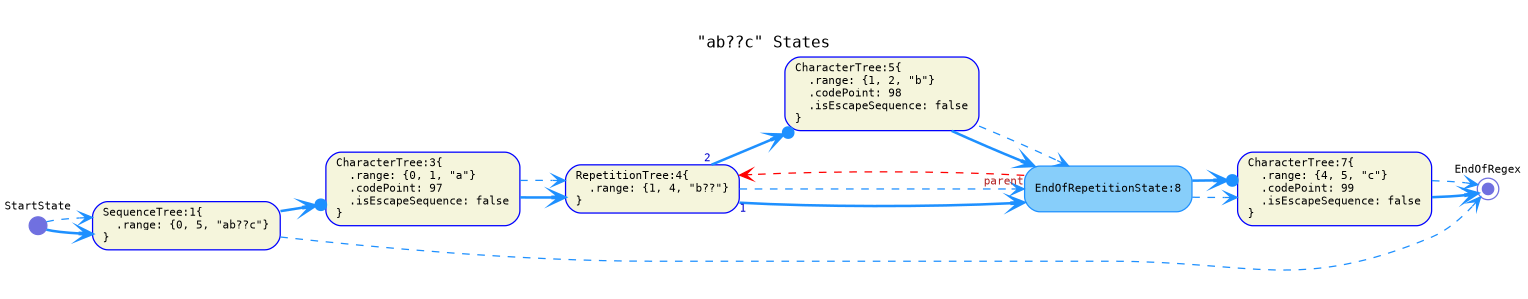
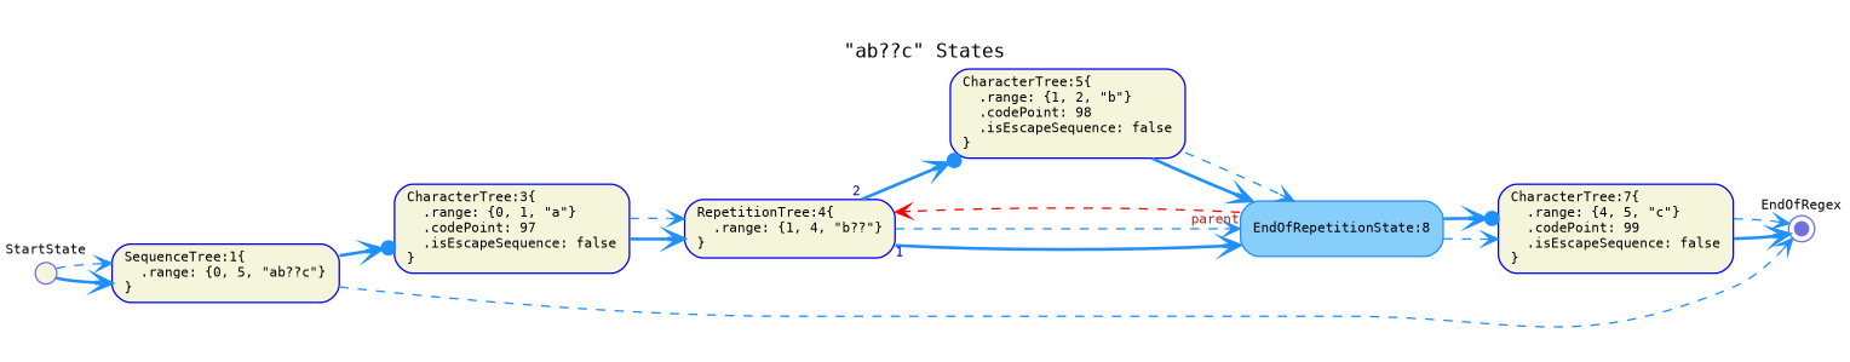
  digraph {
    fontname=Monospace
    fontsize=13
    label="\"ab??c\" States"
    labelloc=t
    rankdir=LR
    node [color=Blue fillcolor=Beige fixedsize=false fontname=Monospace fontsize=9 shape=box style="rounded,filled"]
    edge [arrowhead=vee arrowtail=none color=DodgerBlue dir=both fontcolor=MediumBlue fontname=Monospace fontsize=9 style=bold]
    n1 [label="SequenceTree:1\{\l  .range: \{0, 5, \"ab??c\"\}\l\}\l" width=0.75]
    n2 [label="CharacterTree:3\{\l  .range: \{0, 1, \"a\"\}\l  .codePoint: 97\l  .isEscapeSequence: false\l\}\l" width=0.75]
    n3 [color="#7070E0" fillcolor="#7070E0" fixedsize=true label="EndOfRegex\l\l\l\l" shape=doublecircle width=0.12]
    n4 [label="RepetitionTree:4\{\l  .range: \{1, 4, \"b??\"\}\l\}\l" width=0.75]
    n5 [label="CharacterTree:5\{\l  .range: \{1, 2, \"b\"\}\l  .codePoint: 98\l  .isEscapeSequence: false\l\}\l" width=0.75]
    n6 [color=DodgerBlue fillcolor=LightSkyBlue label="EndOfRepetitionState:8\l" width=0.75]
    n7 [label="CharacterTree:7\{\l  .range: \{4, 5, \"c\"\}\l  .codePoint: 99\l  .isEscapeSequence: false\l\}\l" width=0.75]
-   n8 [color="#7070E0" fillcolor="#7070E0" fixedsize=true label="StartState\l\l\l\l" shape=circle width=0.20]
+   n8 [color="#7070E0" fixedsize=true label="StartState\l\l\l\l" shape=circle width=0.20]
    n1 -> n2 [arrowhead=dotvee]
    n1 -> n3 [style=dashed]
    n2 -> n4
    n2 -> n4 [style=dashed]
    n4 -> n5 [arrowhead=dotvee taillabel=2]
    n4 -> n6 [taillabel=1]
    n4 -> n6 [style=dashed]
    n5 -> n6
    n5 -> n6 [style=dashed]
    n6 -> n4 [color=Red fontcolor=Firebrick style=dashed taillabel=parent]
    n6 -> n7 [style=dashed]
    n6 -> n7 [arrowhead=dotvee]
    n7 -> n3
    n7 -> n3 [style=dashed]
    n8 -> n1
    n8 -> n1 [style=dashed]
  }
